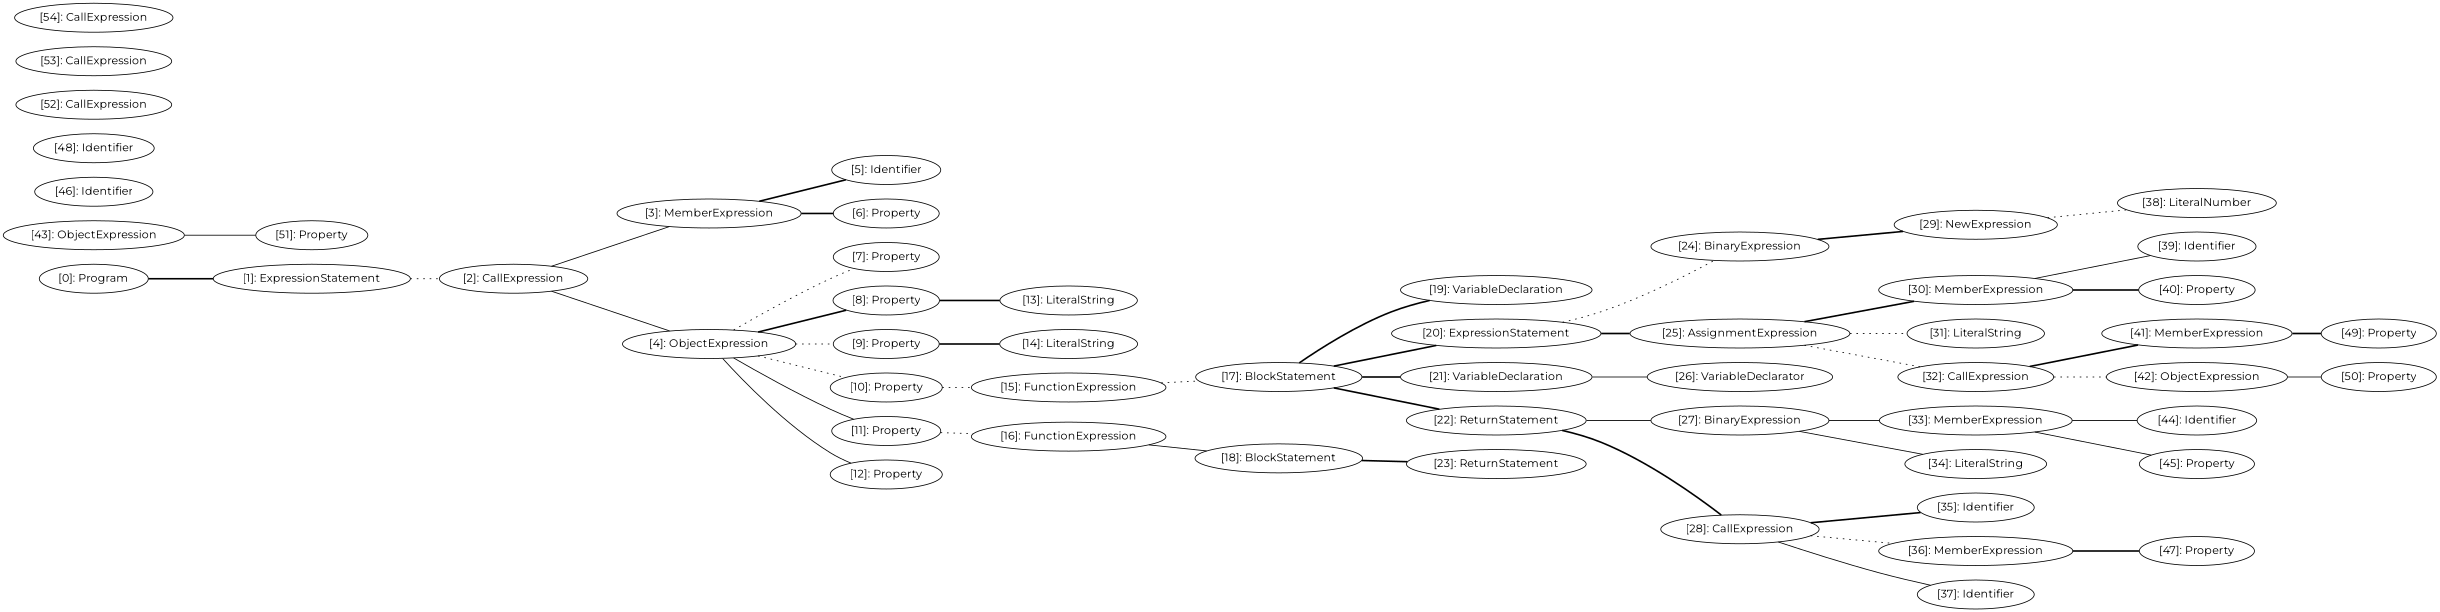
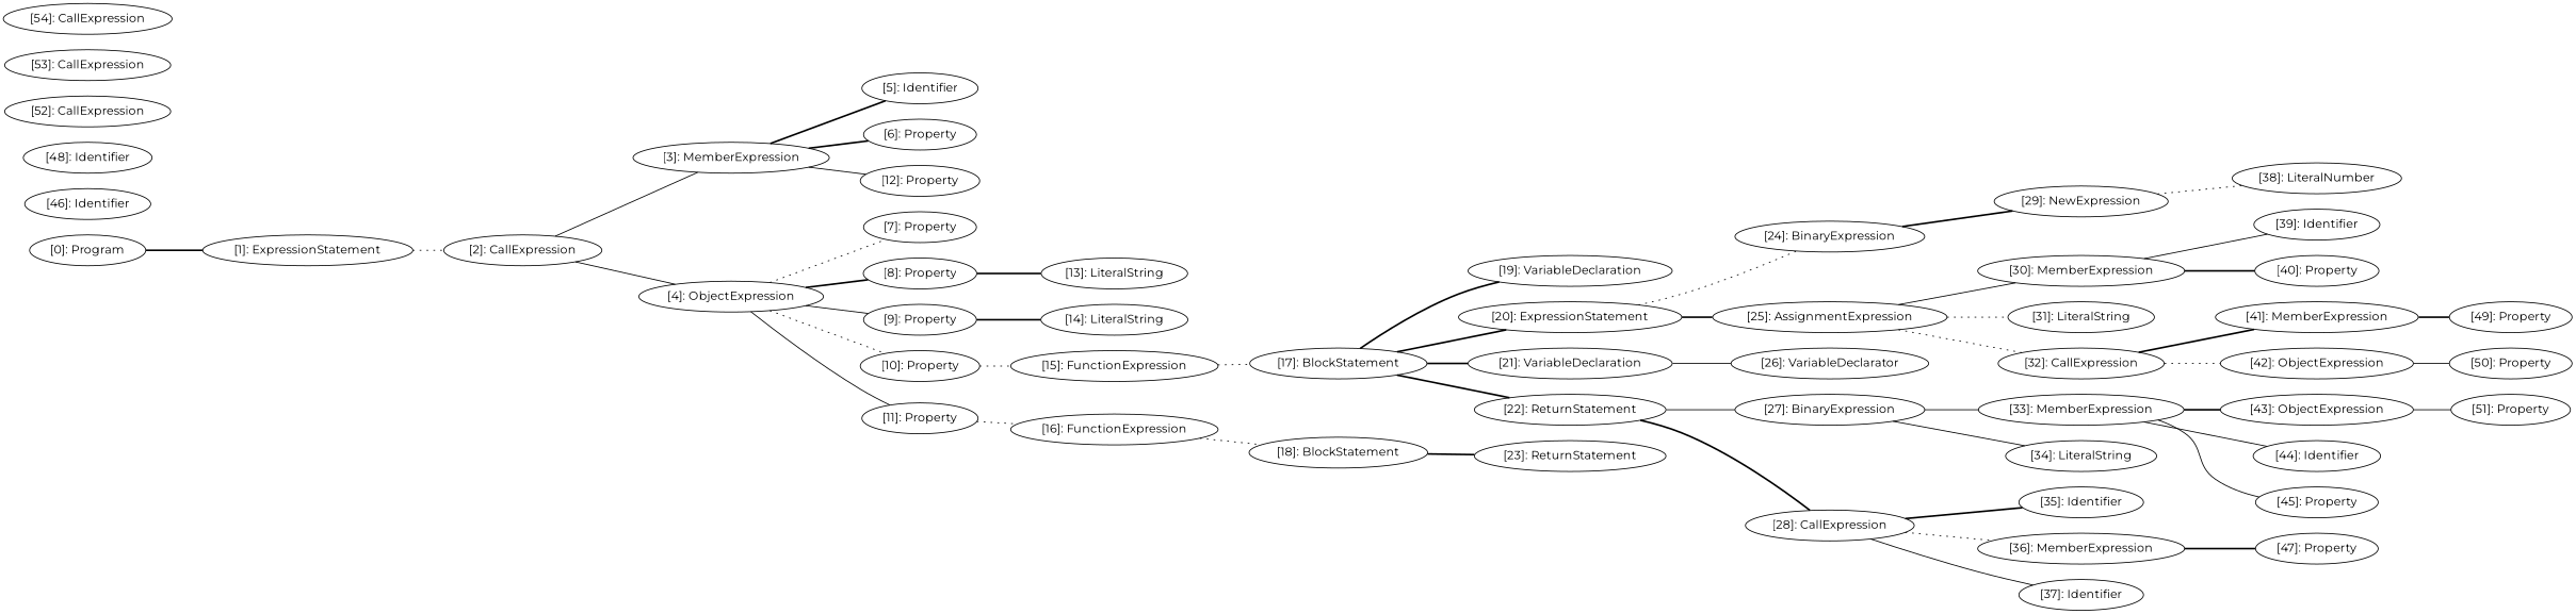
  graph {
    fontname=Montserrat
    rankdir=LR
    node [fontname=Montserrat]
    edge [fontname=Montserrat style=bold]
    n1 [label="[0]: Program"]
    n2 [label="[1]: ExpressionStatement"]
    n3 [label="[2]: CallExpression"]
    n4 [label="[3]: MemberExpression"]
    n5 [label="[4]: ObjectExpression"]
    n6 [label="[5]: Identifier"]
    n7 [label="[6]: Property"]
    n8 [label="[7]: Property"]
    n9 [label="[8]: Property"]
    n10 [label="[9]: Property"]
    n11 [label="[10]: Property"]
    n12 [label="[11]: Property"]
    n13 [label="[12]: Property"]
    n14 [label="[13]: LiteralString"]
    n15 [label="[14]: LiteralString"]
    n16 [label="[15]: FunctionExpression"]
    n17 [label="[16]: FunctionExpression"]
    n18 [label="[17]: BlockStatement"]
    n19 [label="[18]: BlockStatement"]
    n20 [label="[19]: VariableDeclaration"]
    n21 [label="[20]: ExpressionStatement"]
    n22 [label="[21]: VariableDeclaration"]
    n23 [label="[22]: ReturnStatement"]
    n24 [label="[23]: ReturnStatement"]
    n25 [label="[24]: BinaryExpression"]
    n26 [label="[25]: AssignmentExpression"]
    n27 [label="[26]: VariableDeclarator"]
    n28 [label="[27]: BinaryExpression"]
    n29 [label="[28]: CallExpression"]
    n30 [label="[29]: NewExpression"]
    n31 [label="[30]: MemberExpression"]
    n32 [label="[31]: LiteralString"]
    n33 [label="[32]: CallExpression"]
    n34 [label="[33]: MemberExpression"]
    n35 [label="[34]: LiteralString"]
    n36 [label="[35]: Identifier"]
    n37 [label="[36]: MemberExpression"]
    n38 [label="[37]: Identifier"]
    n39 [label="[38]: LiteralNumber"]
    n40 [label="[39]: Identifier"]
    n41 [label="[40]: Property"]
    n42 [label="[41]: MemberExpression"]
    n43 [label="[42]: ObjectExpression"]
    n44 [label="[43]: ObjectExpression"]
    n45 [label="[44]: Identifier"]
    n46 [label="[45]: Property"]
    n47 [label="[47]: Property"]
    n48 [label="[49]: Property"]
    n49 [label="[50]: Property"]
    n50 [label="[51]: Property"]
    n51 [label="[46]: Identifier"]
    n52 [label="[48]: Identifier"]
    n53 [label="[52]: CallExpression"]
    n54 [label="[53]: CallExpression"]
    n55 [label="[54]: CallExpression"]
    n1 -- n2
    n2 -- n3 [style=dotted]
    n3 -- n4 [style=solid]
    n3 -- n5 [style=solid]
    n4 -- n6
    n4 -- n7
    n5 -- n8 [style=dotted]
    n5 -- n9
-   n5 -- n10 [style=dotted]
+   n5 -- n10 [style=solid]
    n5 -- n11 [style=dotted]
    n5 -- n12 [style=solid]
-   n5 -- n13 [style=solid]
+   n4 -- n13 [style=solid]
    n9 -- n14
    n10 -- n15
    n11 -- n16 [style=dotted]
    n12 -- n17 [style=dotted]
    n16 -- n18 [style=dotted]
-   n17 -- n19 [style=solid]
+   n17 -- n19 [style=dotted]
    n18 -- n20
    n18 -- n21
    n18 -- n22
    n18 -- n23
    n19 -- n24
    n21 -- n25 [style=dotted]
    n21 -- n26
    n22 -- n27 [style=solid]
    n23 -- n28 [style=solid]
    n23 -- n29
    n25 -- n30
-   n26 -- n31
+   n26 -- n31 [style=solid]
    n26 -- n32 [style=dotted]
    n26 -- n33 [style=dotted]
    n28 -- n34 [style=solid]
    n28 -- n35 [style=solid]
    n29 -- n36
    n29 -- n37 [style=dotted]
    n29 -- n38 [style=solid]
    n30 -- n39 [style=dotted]
    n31 -- n40 [style=solid]
    n31 -- n41
    n33 -- n42
    n33 -- n43 [style=dotted]
+   n34 -- n44
    n34 -- n45 [style=solid]
    n34 -- n46 [style=solid]
    n37 -- n47
    n42 -- n48
    n43 -- n49 [style=solid]
    n44 -- n50 [style=solid]
  }
